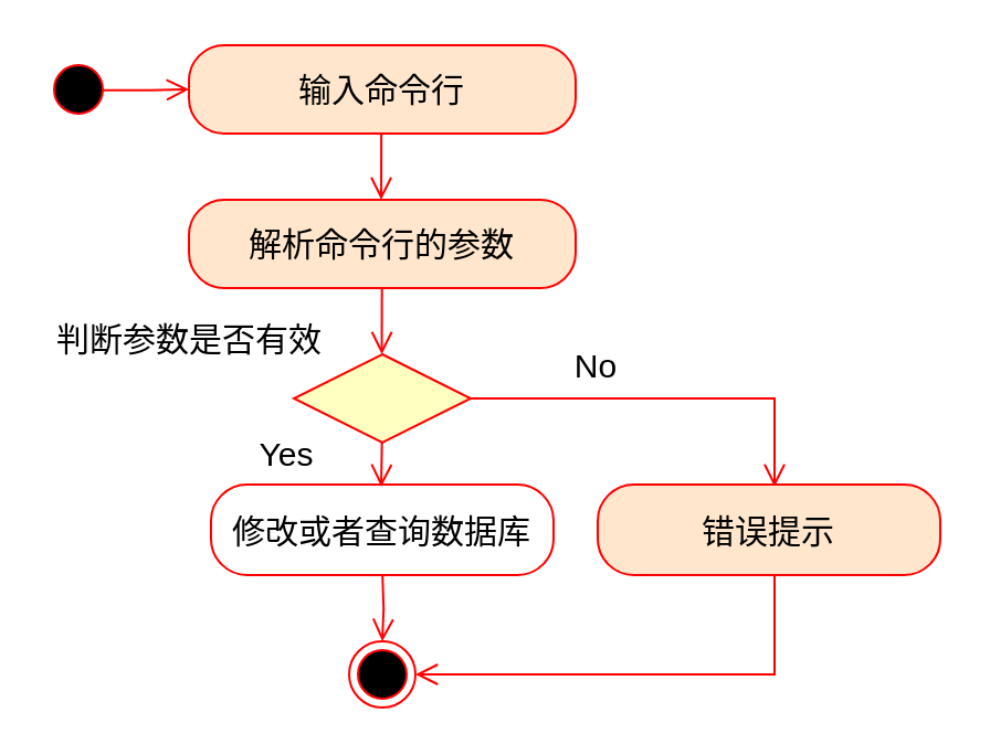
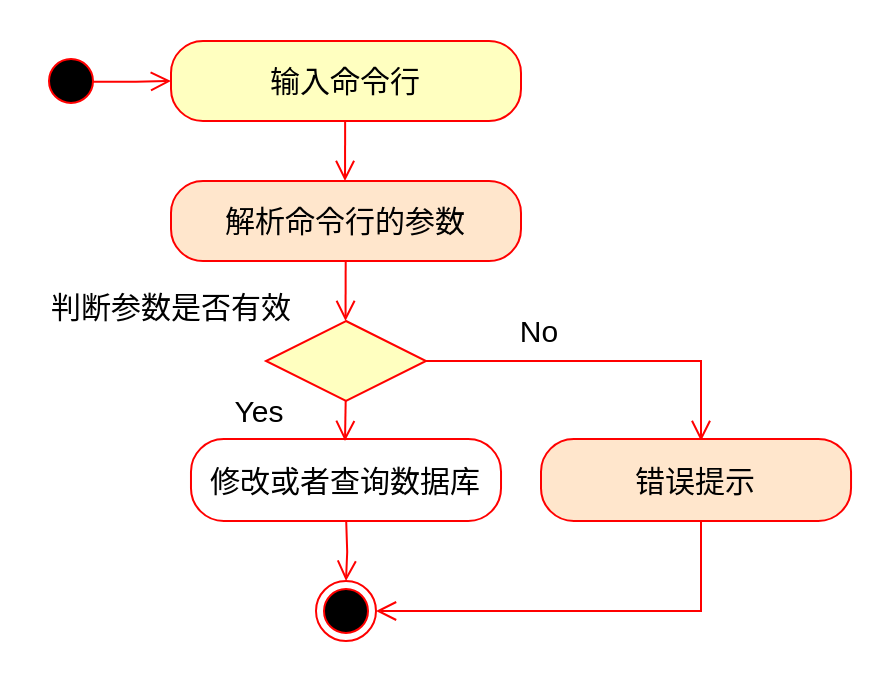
  <mxCell id="0" />
  <mxCell id="1" parent="0" />
  <mxCell id="2" value="" style="ellipse;html=1;shape=startState;fillColor=#000000;strokeColor=#ff0000;fontSize=15;" vertex="1" parent="1"><mxGeometry x="20" y="25" width="30" height="30" as="geometry" /></mxCell>
  <mxCell id="3" value="" style="edgeStyle=orthogonalEdgeStyle;html=1;verticalAlign=bottom;endArrow=open;endSize=8;strokeColor=#ff0000;rounded=0;entryX=0;entryY=0.5;entryDx=0;entryDy=0;exitX=0.858;exitY=0.514;exitDx=0;exitDy=0;exitPerimeter=0;fontSize=15;" edge="1" parent="1" source="2" target="4"><mxGeometry relative="1" as="geometry"><mxPoint x="145" y="20" as="targetPoint" /><mxPoint y="40" as="sourcePoint" x="-50" /><Array as="points" /></mxGeometry></mxCell>
- <mxCell id="4" value="输入命令行" style="rounded=1;whiteSpace=wrap;html=1;arcSize=40;fontColor=#000000;fillColor=#ffe6cc;strokeColor=#ff0000;fontSize=15;" vertex="1" parent="1"><mxGeometry x="85" y="20" width="175" height="40" as="geometry" /></mxCell>
+ <mxCell id="4" value="输入命令行" style="rounded=1;whiteSpace=wrap;html=1;arcSize=40;fontColor=#000000;fillColor=#ffffc0;strokeColor=#ff0000;fontSize=15;" vertex="1" parent="1"><mxGeometry x="85" y="20" width="175" height="40" as="geometry" /></mxCell>
  <mxCell id="5" value="修改或者查询数据库" style="rounded=1;whiteSpace=wrap;html=1;arcSize=40;fontColor=#000000;fillColor=#ffffff;strokeColor=#ff0000;fontSize=15;" vertex="1" parent="1"><mxGeometry x="94.99" y="219" width="155.02" height="41" as="geometry" /></mxCell>
  <mxCell id="6" value="" style="rhombus;whiteSpace=wrap;html=1;fontColor=#000000;fillColor=#ffffc0;strokeColor=#ff0000;fontSize=15;" vertex="1" parent="1"><mxGeometry x="132.5" y="160" width="80" height="40" as="geometry" /></mxCell>
  <mxCell id="7" value="" style="ellipse;html=1;shape=endState;fillColor=#000000;strokeColor=#ff0000;fontSize=15;" vertex="1" parent="1"><mxGeometry x="157.5" y="290" width="30" height="30" as="geometry" /></mxCell>
  <mxCell id="8" value="" style="edgeStyle=orthogonalEdgeStyle;html=1;verticalAlign=bottom;endArrow=open;endSize=8;strokeColor=#ff0000;rounded=0;exitX=1;exitY=0.5;exitDx=0;exitDy=0;fontSize=15;" edge="1" parent="1" source="6"><mxGeometry relative="1" as="geometry"><mxPoint x="350" y="220" as="targetPoint" /><mxPoint x="300" y="200" as="sourcePoint" /><Array as="points"><mxPoint x="350" y="180" /></Array></mxGeometry></mxCell>
  <mxCell id="9" value="No" style="edgeLabel;html=1;align=center;verticalAlign=middle;resizable=0;points=[];fontSize=15;" vertex="1" connectable="0" parent="1"><mxGeometry x="280" y="160" as="geometry"><mxPoint x="-12" y="4" as="offset" /></mxGeometry></mxCell>
  <mxCell id="10" value="解析命令行的参数" style="rounded=1;whiteSpace=wrap;html=1;arcSize=40;fontColor=#000000;fillColor=#ffe6cc;strokeColor=#ff0000;fontSize=15;" vertex="1" parent="1"><mxGeometry x="85" y="90" width="175" height="40" as="geometry" /></mxCell>
  <mxCell id="11" value="" style="edgeStyle=orthogonalEdgeStyle;html=1;verticalAlign=bottom;endArrow=open;endSize=8;strokeColor=#ff0000;rounded=0;fontSize=15;" edge="1" parent="1"><mxGeometry relative="1" as="geometry"><mxPoint x="172" y="90" as="targetPoint" /><mxPoint x="172.08" y="60" as="sourcePoint" /><Array as="points"><mxPoint x="172.08" y="60" /></Array></mxGeometry></mxCell>
  <mxCell id="12" value="判断参数是否有效" style="edgeLabel;html=1;align=center;verticalAlign=middle;resizable=0;points=[];fontSize=15;" vertex="1" connectable="0" parent="1"><mxGeometry x="85" y="150" as="geometry"><mxPoint x="-1" y="2" as="offset" /></mxGeometry></mxCell>
  <mxCell id="13" value="错误提示" style="rounded=1;whiteSpace=wrap;html=1;arcSize=40;fontColor=#000000;fillColor=#ffe6cc;strokeColor=#ff0000;fontSize=15;" vertex="1" parent="1"><mxGeometry x="270" y="219" width="155.02" height="41" as="geometry" /></mxCell>
  <mxCell id="14" value="" style="edgeStyle=orthogonalEdgeStyle;html=1;verticalAlign=bottom;endArrow=open;endSize=8;strokeColor=#ff0000;rounded=0;fontSize=15;" edge="1" parent="1"><mxGeometry relative="1" as="geometry"><mxPoint x="172.26" y="160" as="targetPoint" /><mxPoint x="172.34" y="130" as="sourcePoint" /><Array as="points"><mxPoint x="172.34" y="130" /></Array></mxGeometry></mxCell>
  <mxCell id="15" value="" style="edgeStyle=orthogonalEdgeStyle;html=1;verticalAlign=bottom;endArrow=open;endSize=8;strokeColor=#ff0000;rounded=0;fontSize=15;" edge="1" parent="1"><mxGeometry relative="1" as="geometry"><mxPoint x="172" y="220" as="targetPoint" /><mxPoint x="172.34" y="200" as="sourcePoint" /><Array as="points"><mxPoint x="172.34" y="200" /></Array></mxGeometry></mxCell>
  <mxCell id="16" value="" style="edgeStyle=orthogonalEdgeStyle;html=1;verticalAlign=bottom;endArrow=open;endSize=8;strokeColor=#ff0000;rounded=0;fontSize=15;entryX=0.5;entryY=0;entryDx=0;entryDy=0;" edge="1" parent="1" target="7"><mxGeometry relative="1" as="geometry"><mxPoint x="172.26" y="280" as="targetPoint" /><mxPoint x="172.6" y="260" as="sourcePoint" /><Array as="points" /></mxGeometry></mxCell>
  <mxCell id="17" value="" style="edgeStyle=orthogonalEdgeStyle;html=1;verticalAlign=bottom;endArrow=open;endSize=8;strokeColor=#ff0000;rounded=0;exitX=0.5;exitY=1;exitDx=0;exitDy=0;fontSize=15;entryX=1;entryY=0.5;entryDx=0;entryDy=0;" edge="1" parent="1" source="13" target="7"><mxGeometry relative="1" as="geometry"><mxPoint x="467" y="350" as="targetPoint" /><mxPoint x="330" y="310" as="sourcePoint" /><Array as="points"><mxPoint x="350" y="260" /><mxPoint x="350" y="305" /></Array></mxGeometry></mxCell>
  <mxCell id="18" value="Yes" style="edgeLabel;html=1;align=center;verticalAlign=middle;resizable=0;points=[];fontSize=15;" vertex="1" connectable="0" parent="1"><mxGeometry x="140" y="200" as="geometry"><mxPoint x="-12" y="4" as="offset" /></mxGeometry></mxCell>
